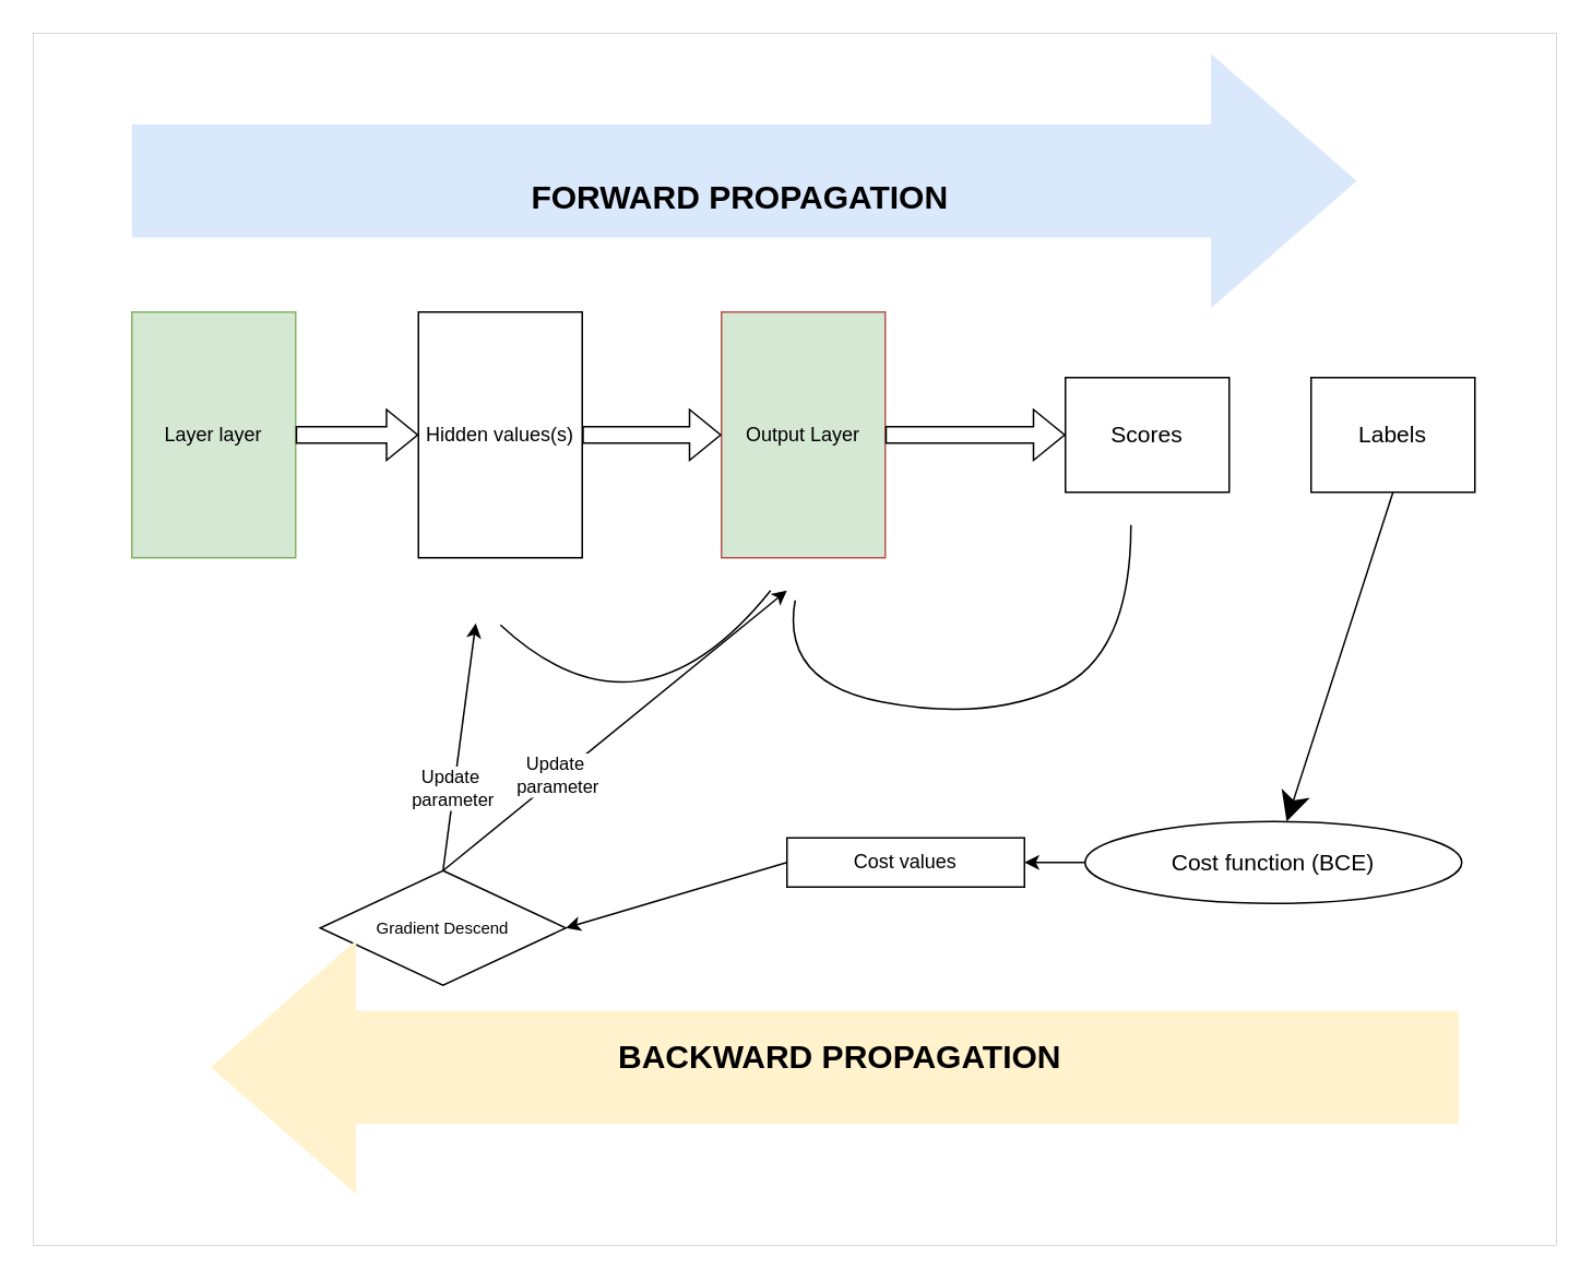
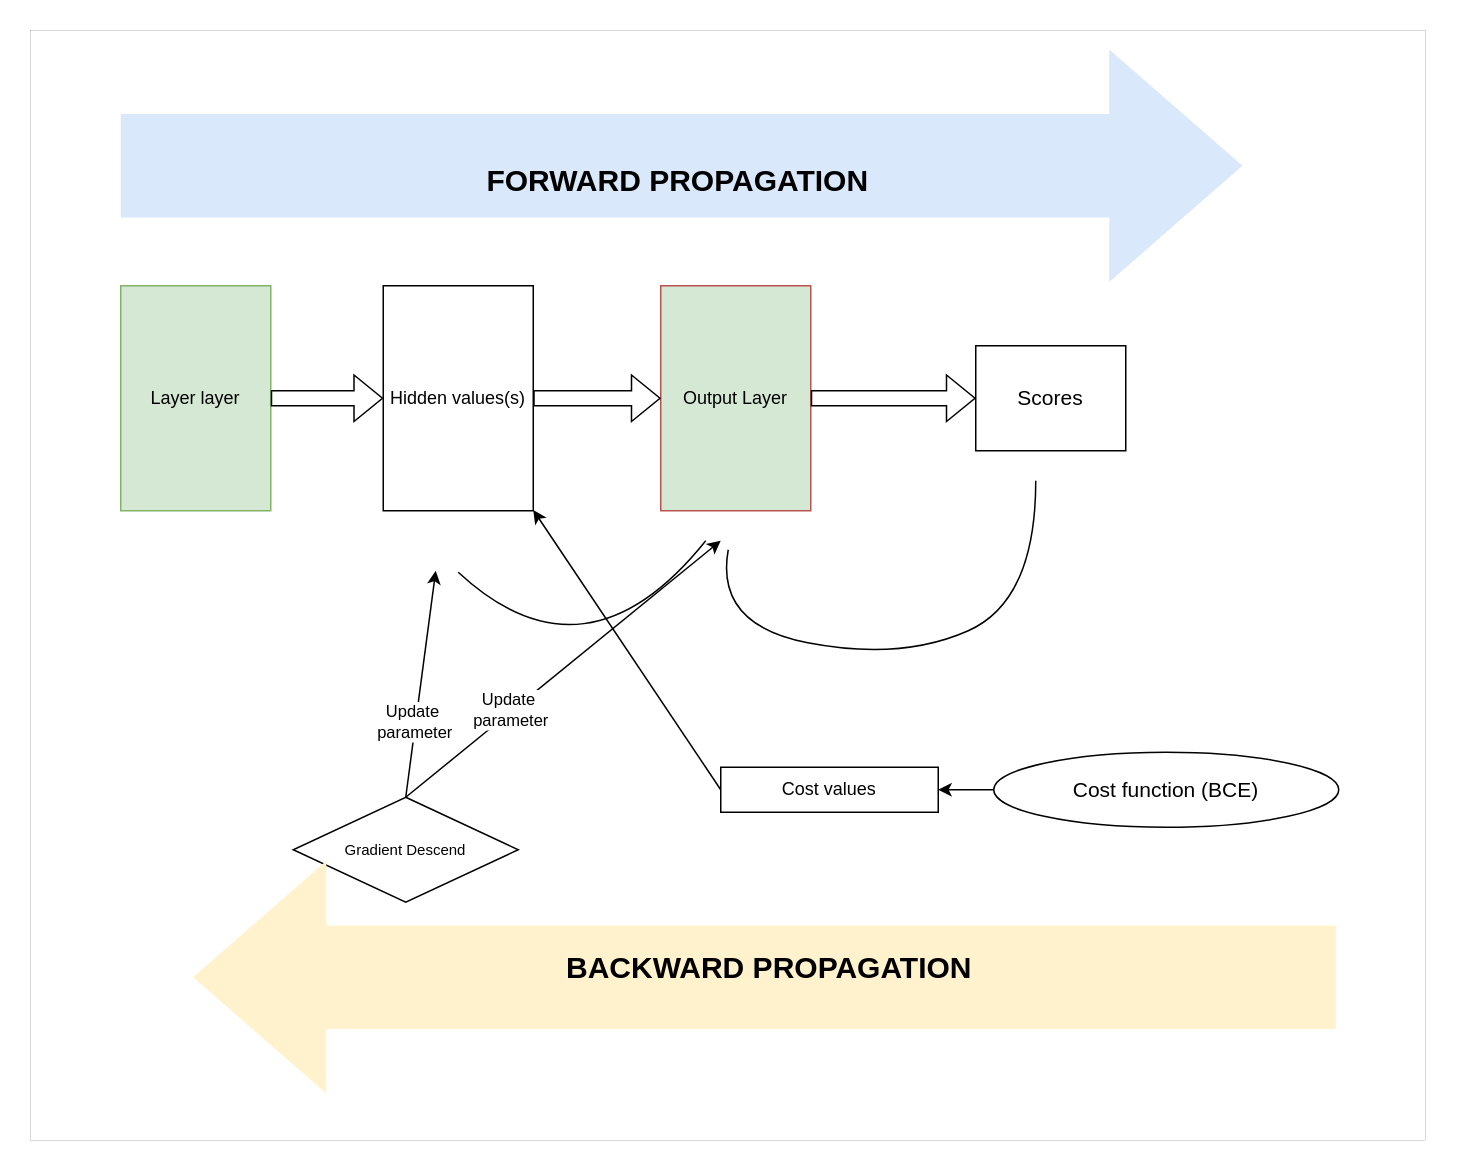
  <mxCell id="0" />
  <mxCell id="1" parent="0" />
  <mxCell id="2" value="Layer layer" style="rounded=0;whiteSpace=wrap;html=1;fillColor=#d5e8d4;strokeColor=#82b366;" vertex="1" parent="1"><mxGeometry x="80" y="190" width="100" height="150" as="geometry" /></mxCell>
  <mxCell id="3" value="Hidden values(s)" style="rounded=0;whiteSpace=wrap;html=1;" vertex="1" parent="1"><mxGeometry x="255" y="190" width="100" height="150" as="geometry" /></mxCell>
  <mxCell id="4" value="Output Layer" style="rounded=0;whiteSpace=wrap;html=1;fillColor=#d5e8d4;strokeColor=#b85450;" vertex="1" parent="1"><mxGeometry x="440" y="190" width="100" height="150" as="geometry" /></mxCell>
  <mxCell id="5" value="" style="shape=flexArrow;endArrow=classic;html=1;rounded=0;exitX=1;exitY=0.5;exitDx=0;exitDy=0;entryX=0;entryY=0.5;entryDx=0;entryDy=0;" edge="1" parent="1" source="2" target="3"><mxGeometry width="50" height="50" relative="1" as="geometry"><mxPoint x="350" y="330" as="sourcePoint" /><mxPoint x="400" y="280" as="targetPoint" /></mxGeometry></mxCell>
  <mxCell id="6" value="" style="shape=flexArrow;endArrow=classic;html=1;rounded=0;exitX=1;exitY=0.5;exitDx=0;exitDy=0;entryX=0;entryY=0.5;entryDx=0;entryDy=0;" edge="1" parent="1" source="3" target="4"><mxGeometry width="50" height="50" relative="1" as="geometry"><mxPoint x="370" y="280" as="sourcePoint" /><mxPoint x="445" y="280" as="targetPoint" /></mxGeometry></mxCell>
  <mxCell id="7" value="" style="shape=flexArrow;endArrow=classic;html=1;rounded=0;exitX=1;exitY=0.5;exitDx=0;exitDy=0;entryX=0;entryY=0.5;entryDx=0;entryDy=0;" edge="1" parent="1" source="4" target="8"><mxGeometry width="50" height="50" relative="1" as="geometry"><mxPoint x="560" y="264.58" as="sourcePoint" /><mxPoint x="645" y="264.58" as="targetPoint" /></mxGeometry></mxCell>
  <mxCell id="8" value="&lt;font style=&quot;font-size: 14px;&quot;&gt;Scores&lt;/font&gt;" style="rounded=0;whiteSpace=wrap;html=1;" vertex="1" parent="1"><mxGeometry x="650" y="230" width="100" height="70" as="geometry" /></mxCell>
- <mxCell id="9" value="&lt;span style=&quot;font-size: 14px;&quot;&gt;Labels&lt;/span&gt;" style="rounded=0;whiteSpace=wrap;html=1;" vertex="1" parent="1"><mxGeometry x="800" y="230" width="100" height="70" as="geometry" /></mxCell>
  <mxCell id="10" value="&lt;font style=&quot;font-size: 14px;&quot;&gt;Cost function (BCE)&lt;/font&gt;" style="ellipse;whiteSpace=wrap;html=1;" vertex="1" parent="1"><mxGeometry x="662" y="501" width="230" height="50" as="geometry" /></mxCell>
- <mxCell id="11" value="" style="endArrow=classic;html=1;rounded=0;exitX=0.5;exitY=1;exitDx=0;exitDy=0;endSize=15;" edge="1" parent="1" source="9" target="10"><mxGeometry width="50" height="50" relative="1" as="geometry"><mxPoint x="760" y="320" as="sourcePoint" /><mxPoint x="879" y="483" as="targetPoint" /></mxGeometry></mxCell>
  <mxCell id="12" value="&lt;font style=&quot;font-size: 12px;&quot;&gt;Cost values&lt;/font&gt;" style="rounded=0;whiteSpace=wrap;html=1;" vertex="1" parent="1"><mxGeometry x="480" y="511" width="145" height="30" as="geometry" /></mxCell>
  <mxCell id="13" value="&lt;span style=&quot;font-size: 10px;&quot;&gt;Gradient Descend&lt;/span&gt;" style="rhombus;whiteSpace=wrap;html=1;" vertex="1" parent="1"><mxGeometry x="195" y="531" width="150" height="70" as="geometry" /></mxCell>
  <mxCell id="14" value="" style="endArrow=classic;html=1;rounded=0;exitX=0;exitY=0.5;exitDx=0;exitDy=0;entryX=1;entryY=0.5;entryDx=0;entryDy=0;" edge="1" parent="1" source="10" target="12"><mxGeometry width="50" height="50" relative="1" as="geometry"><mxPoint x="500" y="491" as="sourcePoint" /><mxPoint x="550" y="441" as="targetPoint" /></mxGeometry></mxCell>
- <mxCell id="15" value="" style="endArrow=classic;html=1;rounded=0;exitX=0;exitY=0.5;exitDx=0;exitDy=0;entryX=1;entryY=0.5;entryDx=0;entryDy=0;" edge="1" parent="1" source="12" target="13"><mxGeometry width="50" height="50" relative="1" as="geometry"><mxPoint x="690" y="450" as="sourcePoint" /><mxPoint x="740" y="400" as="targetPoint" /></mxGeometry></mxCell>
+ <mxCell id="15" value="" style="endArrow=classic;html=1;rounded=0;exitX=0;exitY=0.5;exitDx=0;exitDy=0;" edge="1" parent="1" source="12" target="3"><mxGeometry width="50" height="50" relative="1" as="geometry"><mxPoint x="690" y="450" as="sourcePoint" /><mxPoint x="740" y="400" as="targetPoint" /></mxGeometry></mxCell>
  <mxCell id="16" value="" style="endArrow=classic;html=1;rounded=0;exitX=0.5;exitY=0;exitDx=0;exitDy=0;" edge="1" parent="1" source="13"><mxGeometry width="50" height="50" relative="1" as="geometry"><mxPoint x="210" y="440" as="sourcePoint" /><mxPoint x="480" y="360" as="targetPoint" /></mxGeometry></mxCell>
  <mxCell id="17" value="Update&amp;nbsp;&lt;div&gt;parameter&lt;/div&gt;" style="edgeLabel;html=1;align=center;verticalAlign=middle;resizable=0;points=[];" vertex="1" connectable="0" parent="16"><mxGeometry x="-0.331" y="1" relative="1" as="geometry"><mxPoint as="offset" /></mxGeometry></mxCell>
  <mxCell id="18" value="" style="endArrow=classic;html=1;rounded=0;exitX=0.5;exitY=0;exitDx=0;exitDy=0;" edge="1" parent="1" source="13"><mxGeometry width="50" height="50" relative="1" as="geometry"><mxPoint x="375" y="501" as="sourcePoint" /><mxPoint x="290" y="380" as="targetPoint" /></mxGeometry></mxCell>
  <mxCell id="19" value="Update&amp;nbsp;&lt;div&gt;parameter&lt;/div&gt;" style="edgeLabel;html=1;align=center;verticalAlign=middle;resizable=0;points=[];" vertex="1" connectable="0" parent="18"><mxGeometry x="-0.331" y="1" relative="1" as="geometry"><mxPoint as="offset" /></mxGeometry></mxCell>
  <mxCell id="20" value="" style="curved=1;endArrow=none;html=1;rounded=0;endFill=0;" edge="1" parent="1"><mxGeometry width="50" height="50" relative="1" as="geometry"><mxPoint x="485" y="366" as="sourcePoint" /><mxPoint x="690" y="320" as="targetPoint" /><Array as="points"><mxPoint x="476" y="416" /><mxPoint x="600" y="440" /><mxPoint x="690" y="400" /></Array></mxGeometry></mxCell>
  <mxCell id="21" value="" style="curved=1;endArrow=none;html=1;rounded=0;endFill=0;" edge="1" parent="1"><mxGeometry width="50" height="50" relative="1" as="geometry"><mxPoint x="305" y="381" as="sourcePoint" /><mxPoint x="470" y="360" as="targetPoint" /><Array as="points"><mxPoint x="390" y="460" /></Array></mxGeometry></mxCell>
  <mxCell id="22" value="" style="shape=flexArrow;endArrow=classic;html=1;rounded=0;fillColor=#FFF2CC;strokeColor=#FFF2CC;endSize=7;strokeWidth=30;" edge="1" parent="1"><mxGeometry width="50" height="50" relative="1" as="geometry"><mxPoint x="890" y="651" as="sourcePoint" /><mxPoint x="136" y="651" as="targetPoint" /></mxGeometry></mxCell>
  <mxCell id="23" value="&lt;font size=&quot;1&quot; style=&quot;&quot;&gt;&lt;b style=&quot;font-size: 20px;&quot;&gt;BACKWARD PROPAGATION&lt;/b&gt;&lt;/font&gt;" style="edgeLabel;html=1;align=center;verticalAlign=middle;resizable=0;points=[];labelBackgroundColor=none;" vertex="1" connectable="0" parent="22"><mxGeometry x="0.003" y="-8" relative="1" as="geometry"><mxPoint x="-1" as="offset" /></mxGeometry></mxCell>
  <mxCell id="24" value="" style="rounded=0;whiteSpace=wrap;html=1;fillColor=none;strokeWidth=0;" vertex="1" parent="1"><mxGeometry x="20" width="930" height="740" as="geometry" y="20" /></mxCell>
  <mxCell id="25" value="" style="shape=flexArrow;endArrow=classic;html=1;rounded=0;fillColor=#DAE8FC;strokeColor=#DAE8FC;endSize=7;strokeWidth=30;" edge="1" parent="1"><mxGeometry width="50" height="50" relative="1" as="geometry"><mxPoint x="80" y="110" as="sourcePoint" /><mxPoint x="820" y="110" as="targetPoint" /></mxGeometry></mxCell>
  <mxCell id="26" value="&lt;font size=&quot;1&quot; style=&quot;&quot;&gt;&lt;b style=&quot;font-size: 20px;&quot;&gt;FORWARD PROPAGATION&lt;/b&gt;&lt;/font&gt;" style="edgeLabel;html=1;align=center;verticalAlign=middle;resizable=0;points=[];labelBackgroundColor=none;" vertex="1" connectable="0" parent="25"><mxGeometry x="0.003" y="-8" relative="1" as="geometry"><mxPoint x="-1" as="offset" /></mxGeometry></mxCell>
